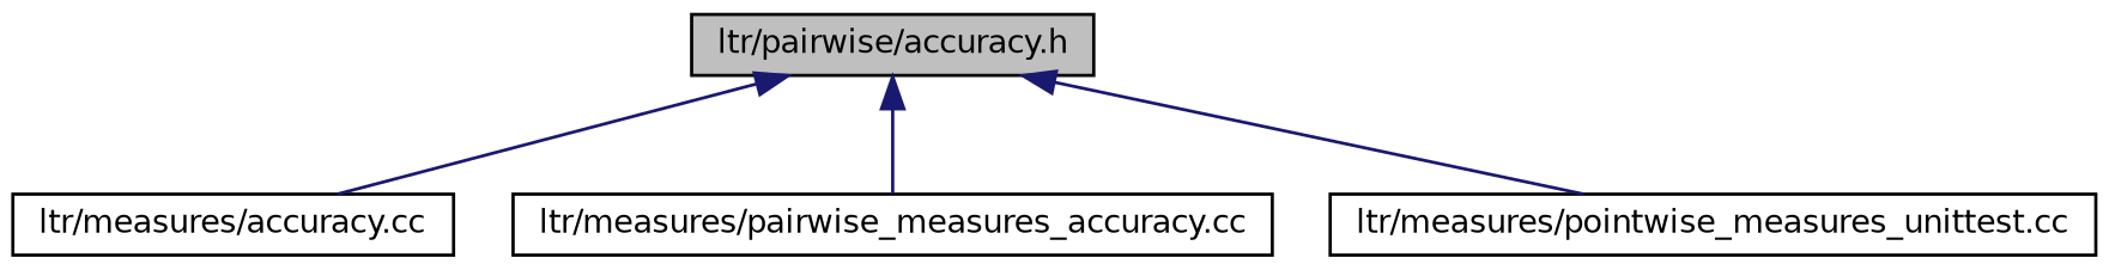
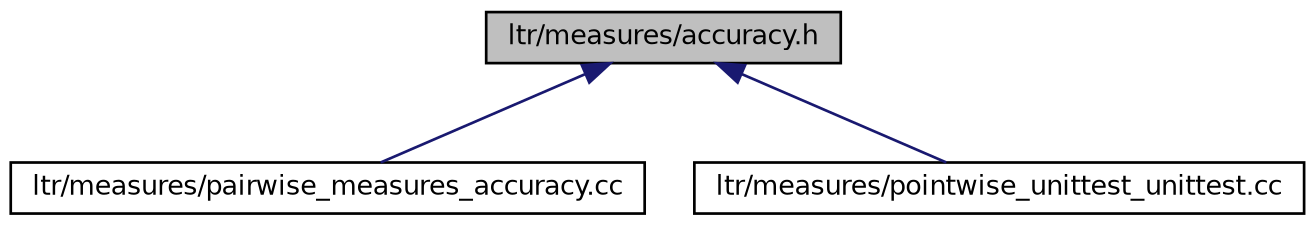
  digraph {
    node [color=black fillcolor=white fontname=Helvetica fontsize=10 shape=record style=filled]
    edge [color=midnightblue dir=back fontname=Helvetica fontsize=10 labelfontname=Helvetica labelfontsize=10 style=solid]
-   n1 [fillcolor=grey75 fontcolor=black height=0.2 label="ltr/pairwise/accuracy.h" width=0.4]
-   n2 [height=0.2 label="ltr/measures/accuracy.cc" width=0.4]
+   n1 [fillcolor=grey75 fontcolor=black height=0.2 label="ltr/measures/accuracy.h" width=0.4]
    n3 [height=0.2 label="ltr/measures/pairwise_measures_accuracy.cc" width=0.4]
-   n4 [height=0.2 label="ltr/measures/pointwise_measures_unittest.cc" width=0.4]
-   n1 -> n2
+   n4 [height=0.2 label="ltr/measures/pointwise_unittest_unittest.cc" width=0.4]
    n1 -> n3
    n1 -> n4
  }
